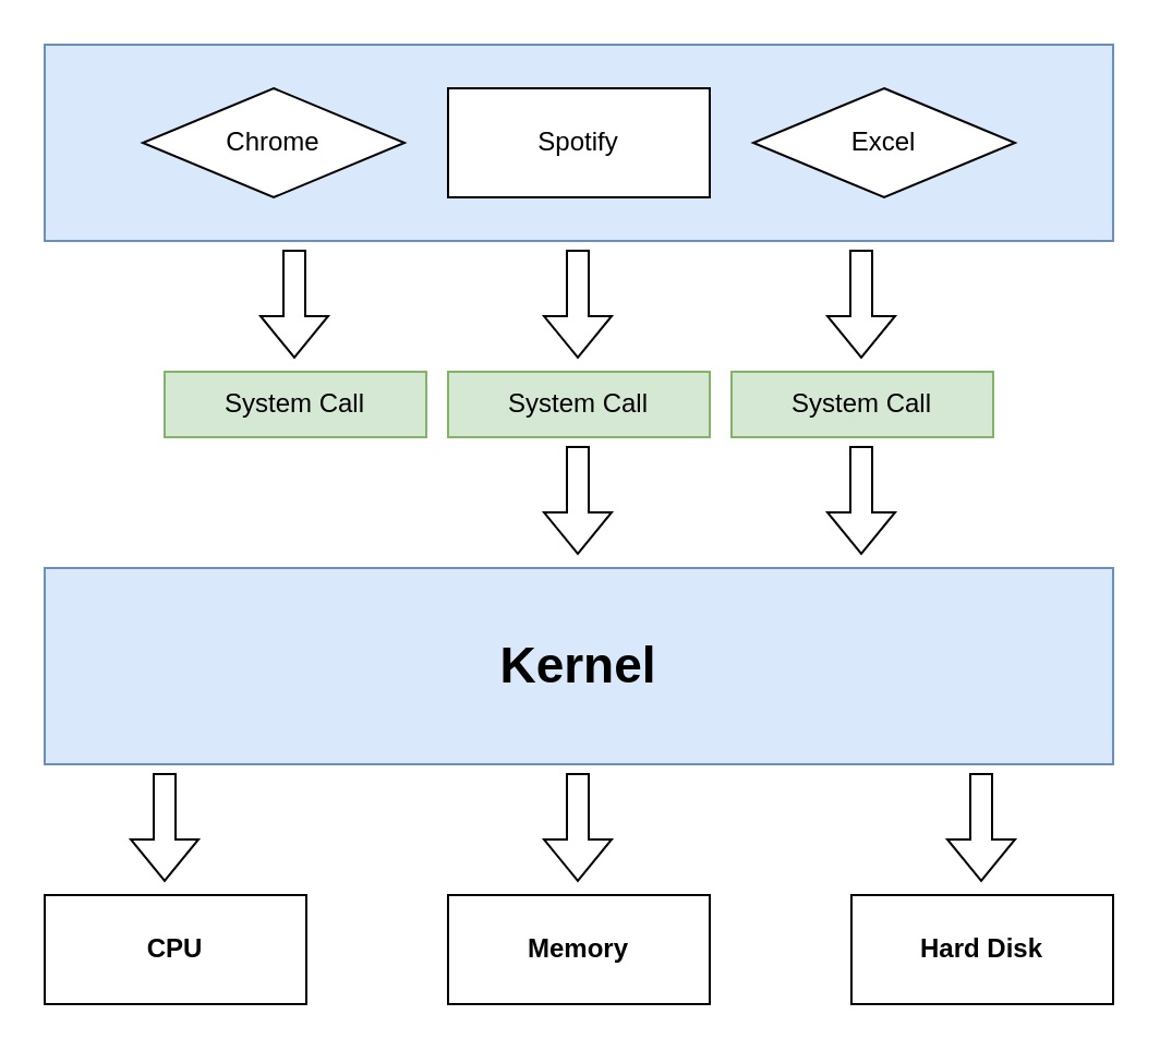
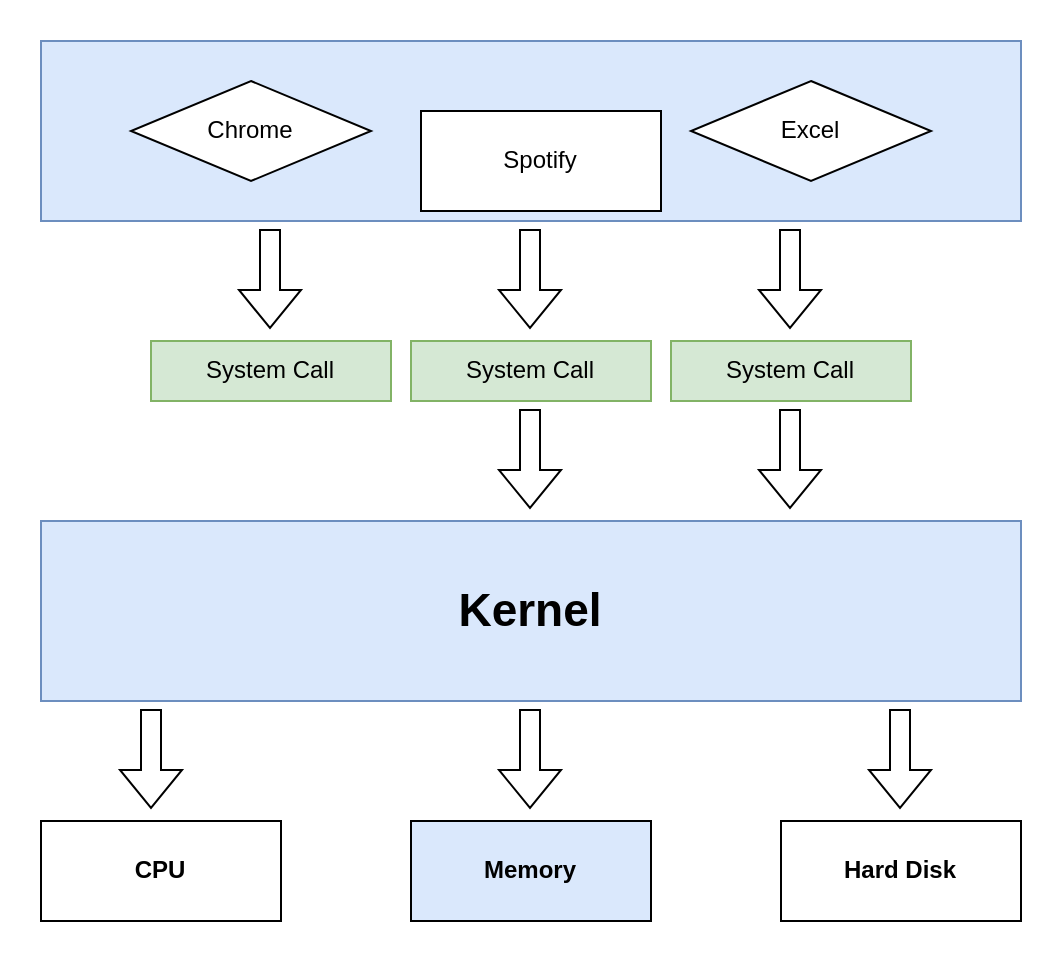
  <mxCell id="0" />
  <mxCell id="1" parent="0" />
  <mxCell id="2" value="" style="rounded=0;whiteSpace=wrap;html=1;fillColor=#dae8fc;strokeColor=#6c8ebf;" parent="1" vertex="1"><mxGeometry x="20" y="20" width="490" height="90" as="geometry" /></mxCell>
  <mxCell id="3" value="CPU" style="rounded=0;whiteSpace=wrap;html=1;fontStyle=1" parent="1" vertex="1"><mxGeometry x="20" y="410" width="120" height="50" as="geometry" /></mxCell>
- <mxCell id="4" value="Spotify" style="rounded=0;whiteSpace=wrap;html=1;" parent="1" vertex="1"><mxGeometry x="205" y="40" width="120" height="50" as="geometry" /></mxCell>
+ <mxCell id="4" value="Spotify" style="rounded=0;whiteSpace=wrap;html=1;" parent="1" vertex="1"><mxGeometry x="210" y="55" width="120" height="50" as="geometry" /></mxCell>
  <mxCell id="5" value="Excel" style="rhombus;whiteSpace=wrap;html=1;" parent="1" vertex="1"><mxGeometry x="345" y="40" width="120" height="50" as="geometry" /></mxCell>
  <mxCell id="6" value="System Call" style="rounded=0;whiteSpace=wrap;html=1;fillColor=#d5e8d4;strokeColor=#82b366;" parent="1" vertex="1"><mxGeometry x="75" y="170" width="120" height="30" as="geometry" /></mxCell>
  <mxCell id="7" value="System Call" style="rounded=0;whiteSpace=wrap;html=1;fillColor=#d5e8d4;strokeColor=#82b366;" parent="1" vertex="1"><mxGeometry x="205" y="170" width="120" height="30" as="geometry" /></mxCell>
  <mxCell id="8" value="System Call" style="rounded=0;whiteSpace=wrap;html=1;fillColor=#d5e8d4;strokeColor=#82b366;" parent="1" vertex="1"><mxGeometry x="335" y="170" width="120" height="30" as="geometry" /></mxCell>
  <mxCell id="9" value="" style="shape=flexArrow;endArrow=classic;html=1;rounded=0;" parent="1" edge="1"><mxGeometry width="50" height="50" relative="1" as="geometry"><mxPoint x="134.5" y="114" as="sourcePoint" /><mxPoint x="134.5" y="164" as="targetPoint" /></mxGeometry></mxCell>
  <mxCell id="10" value="" style="shape=flexArrow;endArrow=classic;html=1;rounded=0;" parent="1" edge="1"><mxGeometry width="50" height="50" relative="1" as="geometry"><mxPoint x="264.5" y="114" as="sourcePoint" /><mxPoint x="264.5" y="164" as="targetPoint" /></mxGeometry></mxCell>
  <mxCell id="11" value="" style="shape=flexArrow;endArrow=classic;html=1;rounded=0;" parent="1" edge="1"><mxGeometry width="50" height="50" relative="1" as="geometry"><mxPoint x="394.5" y="114" as="sourcePoint" /><mxPoint x="394.5" y="164" as="targetPoint" /></mxGeometry></mxCell>
  <mxCell id="12" value="&lt;font style=&quot;font-size: 23px;&quot;&gt;&lt;b&gt;Kernel&lt;/b&gt;&lt;/font&gt;" style="rounded=0;whiteSpace=wrap;html=1;fillColor=#dae8fc;strokeColor=#6c8ebf;" parent="1" vertex="1"><mxGeometry x="20" y="260" width="490" height="90" as="geometry" /></mxCell>
  <mxCell id="13" value="" style="shape=flexArrow;endArrow=classic;html=1;rounded=0;" parent="1" edge="1"><mxGeometry width="50" height="50" relative="1" as="geometry"><mxPoint x="75" y="354" as="sourcePoint" /><mxPoint x="75" y="404" as="targetPoint" /></mxGeometry></mxCell>
  <mxCell id="14" value="" style="shape=flexArrow;endArrow=classic;html=1;rounded=0;" parent="1" edge="1"><mxGeometry width="50" height="50" relative="1" as="geometry"><mxPoint x="264.5" y="204" as="sourcePoint" /><mxPoint x="264.5" y="254" as="targetPoint" /></mxGeometry></mxCell>
  <mxCell id="15" value="" style="shape=flexArrow;endArrow=classic;html=1;rounded=0;" parent="1" edge="1"><mxGeometry width="50" height="50" relative="1" as="geometry"><mxPoint x="394.5" y="204" as="sourcePoint" /><mxPoint x="394.5" y="254" as="targetPoint" /></mxGeometry></mxCell>
- <mxCell id="16" value="Memory" style="rounded=0;whiteSpace=wrap;html=1;fontStyle=1" parent="1" vertex="1"><mxGeometry x="205" y="410" width="120" height="50" as="geometry" /></mxCell>
+ <mxCell id="16" value="Memory" style="rounded=0;whiteSpace=wrap;html=1;fontStyle=1;fillColor=#dae8fc;" parent="1" vertex="1"><mxGeometry x="205" y="410" width="120" height="50" as="geometry" /></mxCell>
  <mxCell id="17" value="Hard Disk" style="rounded=0;whiteSpace=wrap;html=1;fontStyle=1" parent="1" vertex="1"><mxGeometry x="390" y="410" width="120" height="50" as="geometry" /></mxCell>
  <mxCell id="18" value="" style="shape=flexArrow;endArrow=classic;html=1;rounded=0;" parent="1" edge="1"><mxGeometry width="50" height="50" relative="1" as="geometry"><mxPoint x="264.5" y="354" as="sourcePoint" /><mxPoint x="264.5" y="404" as="targetPoint" /></mxGeometry></mxCell>
  <mxCell id="19" value="" style="shape=flexArrow;endArrow=classic;html=1;rounded=0;" parent="1" edge="1"><mxGeometry width="50" height="50" relative="1" as="geometry"><mxPoint x="449.5" y="354" as="sourcePoint" /><mxPoint x="449.5" y="404" as="targetPoint" /></mxGeometry></mxCell>
  <mxCell id="20" value="Chrome" style="rhombus;whiteSpace=wrap;html=1;" parent="1" vertex="1"><mxGeometry x="65" y="40" width="120" height="50" as="geometry" /></mxCell>
